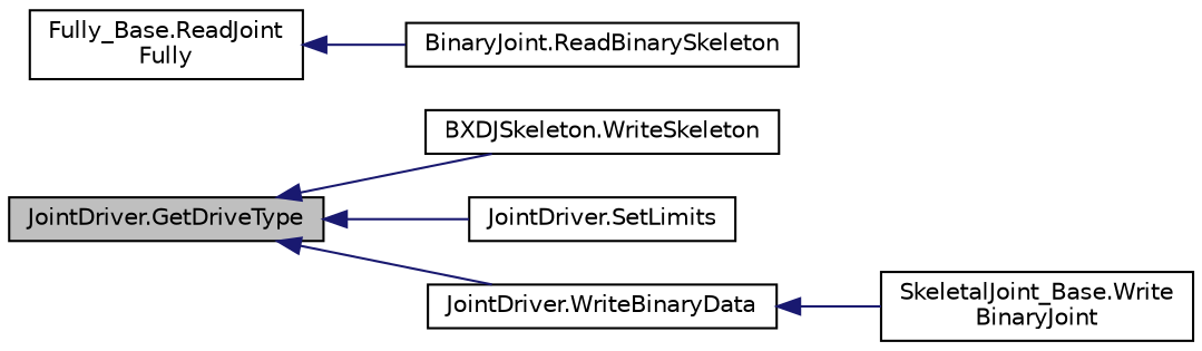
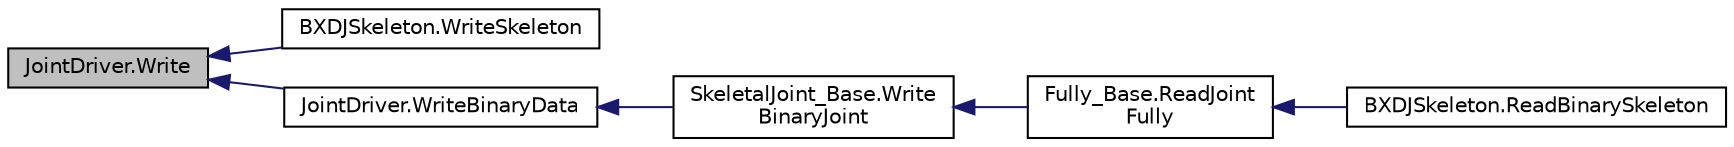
  digraph {
    rankdir=LR
    node [color=black fillcolor=white fontname=Helvetica fontsize=10 shape=record style=filled]
    edge [color=midnightblue dir=back fontname=Helvetica fontsize=10 labelfontname=Helvetica labelfontsize=10 style=solid]
-   n1 [fillcolor=grey75 fontcolor=black height=0.2 label="JointDriver.GetDriveType" width=0.4]
+   n1 [fillcolor=grey75 fontcolor=black height=0.2 label="JointDriver.Write" width=0.4]
    n2 [height=0.2 label="BXDJSkeleton.WriteSkeleton" width=0.4]
-   n3 [height=0.2 label="JointDriver.SetLimits" width=0.4]
    n4 [height=0.2 label="JointDriver.WriteBinaryData" width=0.4]
    n5 [height=0.2 label="SkeletalJoint_Base.Write\lBinaryJoint" width=0.4]
    n6 [height=0.2 label="Fully_Base.ReadJoint\lFully" width=0.4]
-   n7 [height=0.2 label="BinaryJoint.ReadBinarySkeleton" width=0.4]
+   n7 [height=0.2 label="BXDJSkeleton.ReadBinarySkeleton" width=0.4]
    n1 -> n2
-   n1 -> n3
    n1 -> n4
    n4 -> n5
+   n5 -> n6
    n6 -> n7
  }
